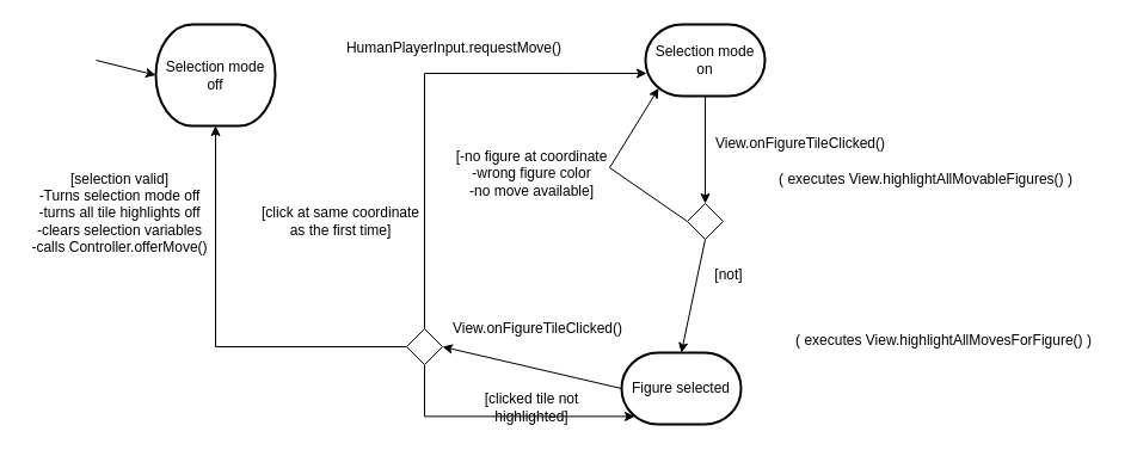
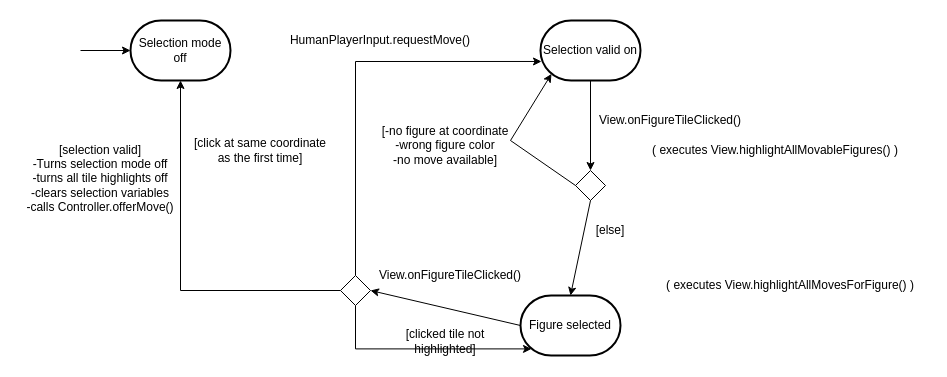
  <mxCell id="0" />
  <mxCell id="1" parent="0" />
- <mxCell id="2" value="Selection mode off" style="strokeWidth=2;html=1;shape=mxgraph.flowchart.terminator;whiteSpace=wrap;" parent="1" vertex="1"><mxGeometry x="130" y="20" width="100" height="85" as="geometry" /></mxCell>
- <mxCell id="3" value="Selection mode on" style="strokeWidth=2;html=1;shape=mxgraph.flowchart.terminator;whiteSpace=wrap;" parent="1" vertex="1"><mxGeometry x="540" y="20" width="100" height="60" as="geometry" /></mxCell>
+ <mxCell id="2" value="Selection mode off" style="strokeWidth=2;html=1;shape=mxgraph.flowchart.terminator;whiteSpace=wrap;" parent="1" vertex="1"><mxGeometry x="130" y="20" width="100" height="60" as="geometry" /></mxCell>
+ <mxCell id="3" value="Selection valid on" style="strokeWidth=2;html=1;shape=mxgraph.flowchart.terminator;whiteSpace=wrap;" parent="1" vertex="1"><mxGeometry x="540" y="20" width="100" height="60" as="geometry" /></mxCell>
  <mxCell id="4" value="HumanPlayerInput.requestMove()" style="text;html=1;strokeColor=none;fillColor=none;align=center;verticalAlign=middle;whiteSpace=wrap;rounded=0;" parent="1" vertex="1"><mxGeometry x="360" y="30" width="40" height="20" as="geometry" /></mxCell>
  <mxCell id="5" value="Figure selected" style="strokeWidth=2;html=1;shape=mxgraph.flowchart.terminator;whiteSpace=wrap;" parent="1" vertex="1"><mxGeometry x="520" y="295" width="100" height="60" as="geometry" /></mxCell>
  <mxCell id="6" value="" style="rhombus;whiteSpace=wrap;html=1;" parent="1" vertex="1"><mxGeometry x="575" y="170" width="30" height="30" as="geometry" /></mxCell>
  <mxCell id="7" value="" style="endArrow=classic;html=1;entryX=0.5;entryY=0;entryDx=0;entryDy=0;exitX=0.5;exitY=1;exitDx=0;exitDy=0;exitPerimeter=0;" parent="1" source="3" target="6" edge="1"><mxGeometry width="50" height="50" relative="1" as="geometry"><mxPoint x="130" y="390" as="sourcePoint" /><mxPoint x="180" y="340" as="targetPoint" /></mxGeometry></mxCell>
  <mxCell id="8" value="View.onFigureTileClicked()" style="text;html=1;strokeColor=none;fillColor=none;align=center;verticalAlign=middle;whiteSpace=wrap;rounded=0;" parent="1" vertex="1"><mxGeometry x="650" y="110" width="40" height="20" as="geometry" /></mxCell>
  <mxCell id="9" value="" style="endArrow=none;html=1;entryX=0;entryY=0.5;entryDx=0;entryDy=0;" parent="1" target="6" edge="1"><mxGeometry width="50" height="50" relative="1" as="geometry"><mxPoint x="510" y="140" as="sourcePoint" /><mxPoint x="180" y="240" as="targetPoint" /></mxGeometry></mxCell>
  <mxCell id="10" value="" style="endArrow=classic;html=1;entryX=0.11;entryY=0.89;entryDx=0;entryDy=0;entryPerimeter=0;" parent="1" target="3" edge="1"><mxGeometry width="50" height="50" relative="1" as="geometry"><mxPoint x="510" y="140" as="sourcePoint" /><mxPoint x="180" y="240" as="targetPoint" /></mxGeometry></mxCell>
  <mxCell id="11" value="&lt;div&gt;[-no figure at coordinate&lt;/div&gt;&lt;div&gt;-wrong figure color&lt;/div&gt;&lt;div&gt;-no move available]&lt;/div&gt;" style="text;html=1;strokeColor=none;fillColor=none;align=center;verticalAlign=middle;whiteSpace=wrap;rounded=0;" parent="1" vertex="1"><mxGeometry x="365" y="120" width="160" height="50" as="geometry" /></mxCell>
  <mxCell id="12" value="" style="endArrow=classic;html=1;entryX=0.5;entryY=0;entryDx=0;entryDy=0;entryPerimeter=0;exitX=0.5;exitY=1;exitDx=0;exitDy=0;" parent="1" source="6" target="5" edge="1"><mxGeometry width="50" height="50" relative="1" as="geometry"><mxPoint x="130" y="390" as="sourcePoint" /><mxPoint x="180" y="340" as="targetPoint" /></mxGeometry></mxCell>
- <mxCell id="13" value="[not]" style="text;html=1;strokeColor=none;fillColor=none;align=center;verticalAlign=middle;whiteSpace=wrap;rounded=0;" parent="1" vertex="1"><mxGeometry x="590" y="220" width="40" height="20" as="geometry" /></mxCell>
+ <mxCell id="13" value="[else]" style="text;html=1;strokeColor=none;fillColor=none;align=center;verticalAlign=middle;whiteSpace=wrap;rounded=0;" parent="1" vertex="1"><mxGeometry x="590" y="220" width="40" height="20" as="geometry" /></mxCell>
  <mxCell id="14" value="( executes View.highlightAllMovesForFigure() )" style="text;html=1;strokeColor=none;fillColor=none;align=center;verticalAlign=middle;whiteSpace=wrap;rounded=0;" parent="1" vertex="1"><mxGeometry x="655" y="275" width="270" height="20" as="geometry" /></mxCell>
  <mxCell id="15" value="" style="endArrow=classic;html=1;exitX=0;exitY=0.5;exitDx=0;exitDy=0;exitPerimeter=0;entryX=1;entryY=0.5;entryDx=0;entryDy=0;" parent="1" source="5" target="19" edge="1"><mxGeometry width="50" height="50" relative="1" as="geometry"><mxPoint x="130" y="390" as="sourcePoint" /><mxPoint x="430" y="290" as="targetPoint" /></mxGeometry></mxCell>
  <mxCell id="16" style="edgeStyle=orthogonalEdgeStyle;rounded=0;orthogonalLoop=1;jettySize=auto;html=1;exitX=0.5;exitY=0;exitDx=0;exitDy=0;entryX=0.01;entryY=0.683;entryDx=0;entryDy=0;entryPerimeter=0;" parent="1" source="19" target="3" edge="1"><mxGeometry relative="1" as="geometry" /></mxCell>
  <mxCell id="17" style="edgeStyle=orthogonalEdgeStyle;rounded=0;orthogonalLoop=1;jettySize=auto;html=1;exitX=0.5;exitY=1;exitDx=0;exitDy=0;entryX=0.11;entryY=0.89;entryDx=0;entryDy=0;entryPerimeter=0;" parent="1" source="19" target="5" edge="1"><mxGeometry relative="1" as="geometry" /></mxCell>
  <mxCell id="18" style="edgeStyle=orthogonalEdgeStyle;rounded=0;orthogonalLoop=1;jettySize=auto;html=1;exitX=0;exitY=0.5;exitDx=0;exitDy=0;entryX=0.5;entryY=1;entryDx=0;entryDy=0;entryPerimeter=0;" parent="1" source="19" target="2" edge="1"><mxGeometry relative="1" as="geometry" /></mxCell>
  <mxCell id="19" value="" style="rhombus;whiteSpace=wrap;html=1;" parent="1" vertex="1"><mxGeometry x="340" y="275" width="30" height="30" as="geometry" /></mxCell>
  <mxCell id="20" value="View.onFigureTileClicked()" style="text;html=1;strokeColor=none;fillColor=none;align=center;verticalAlign=middle;whiteSpace=wrap;rounded=0;" parent="1" vertex="1"><mxGeometry x="430" y="265" width="40" height="20" as="geometry" /></mxCell>
- <mxCell id="21" value="[click at same coordinate as the first time]" style="text;html=1;strokeColor=none;fillColor=none;align=center;verticalAlign=middle;whiteSpace=wrap;rounded=0;" parent="1" vertex="1"><mxGeometry x="215" y="175" width="140" height="20" as="geometry" /></mxCell>
+ <mxCell id="21" value="[click at same coordinate as the first time]" style="text;html=1;strokeColor=none;fillColor=none;align=center;verticalAlign=middle;whiteSpace=wrap;rounded=0;" parent="1" vertex="1"><mxGeometry x="190" y="140" width="140" height="20" as="geometry" /></mxCell>
  <mxCell id="22" value="( executes View.highlightAllMovableFigures() )" style="text;html=1;strokeColor=none;fillColor=none;align=center;verticalAlign=middle;whiteSpace=wrap;rounded=0;" parent="1" vertex="1"><mxGeometry x="640" y="140" width="270" height="20" as="geometry" /></mxCell>
  <mxCell id="23" value="[clicked tile not highlighted]" style="text;html=1;strokeColor=none;fillColor=none;align=center;verticalAlign=middle;whiteSpace=wrap;rounded=0;" parent="1" vertex="1"><mxGeometry x="380" y="331" width="130" height="20" as="geometry" /></mxCell>
  <mxCell id="24" value="&lt;div&gt;[selection valid]&lt;/div&gt;&lt;div&gt;-Turns selection mode off&lt;/div&gt;&lt;div&gt;-turns all tile highlights off&lt;/div&gt;&lt;div&gt;-clears selection variables&lt;/div&gt;&lt;div&gt;-calls Controller.offerMove()&lt;br&gt;&lt;/div&gt;" style="text;html=1;strokeColor=none;fillColor=none;align=center;verticalAlign=middle;whiteSpace=wrap;rounded=0;" parent="1" vertex="1"><mxGeometry x="20" y="137.5" width="160" height="80" as="geometry" /></mxCell>
  <mxCell id="25" value="" style="endArrow=classic;html=1;entryX=0;entryY=0.5;entryDx=0;entryDy=0;entryPerimeter=0;" edge="1" parent="1" target="2"><mxGeometry width="50" height="50" relative="1" as="geometry"><mxPoint x="80" y="50" as="sourcePoint" /><mxPoint x="180" y="380" as="targetPoint" /></mxGeometry></mxCell>
